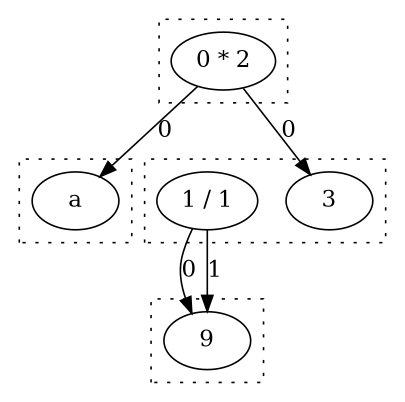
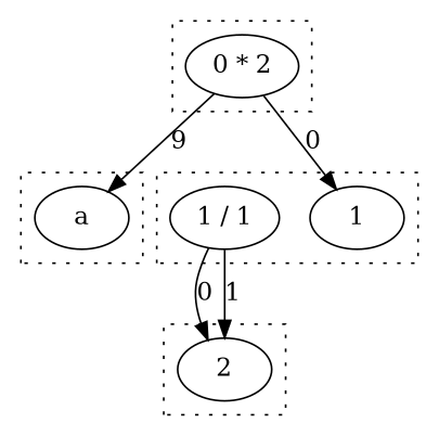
  digraph {
    clusterrank=local
    compound=true
-   n1 [label=9]
+   n1 [label=2]
    n2 [label=a]
-   n3 [label=3]
+   n3 [label=1]
    n4 [label="1 / 1"]
    n5 [label="0 * 2"]
    subgraph cluster_1 {
      style=dotted
      n1
    }
    subgraph cluster_2 {
      style=dotted
      n2
    }
    subgraph cluster_3 {
      style=dotted
      n3
      n4
    }
    subgraph cluster_4 {
      style=dotted
      n5
    }
    n4 -> n1 [label=0]
    n4 -> n1 [label=1]
-   n5 -> n2 [label=0]
+   n5 -> n2 [label=9]
    n5 -> n3 [label=0]
  }
